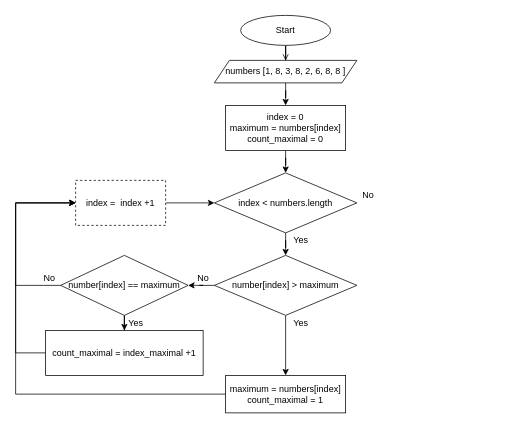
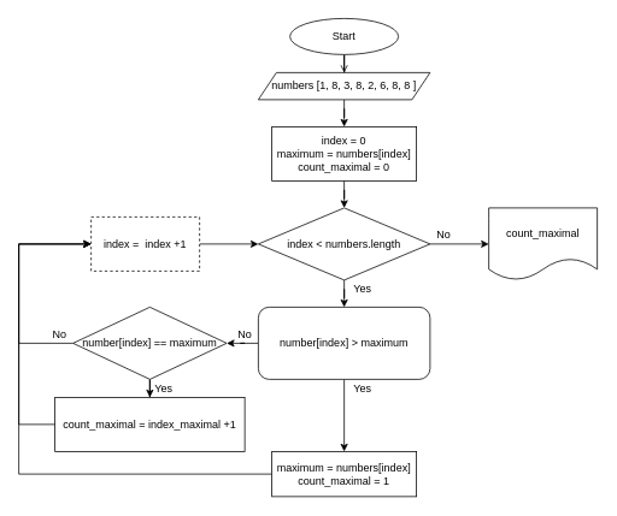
  <mxCell id="0" />
  <mxCell id="1" parent="0" />
  <mxCell id="2" value="" style="edgeStyle=orthogonalEdgeStyle;rounded=0;orthogonalLoop=1;jettySize=auto;html=1;endArrow=open;" edge="1" parent="1" source="3" target="5"><mxGeometry relative="1" as="geometry" /></mxCell>
  <mxCell id="3" value="Start" style="ellipse;whiteSpace=wrap;html=1;" vertex="1" parent="1"><mxGeometry x="320" y="20" width="120" height="40" as="geometry" /></mxCell>
  <mxCell id="4" value="" style="edgeStyle=orthogonalEdgeStyle;rounded=0;orthogonalLoop=1;jettySize=auto;html=1;" edge="1" parent="1" source="5" target="7"><mxGeometry relative="1" as="geometry" /></mxCell>
  <mxCell id="5" value="numbers [1, 8, 3, 8, 2, 6, 8, 8 ]" style="shape=parallelogram;perimeter=parallelogramPerimeter;whiteSpace=wrap;html=1;fixedSize=1;" vertex="1" parent="1"><mxGeometry x="285" y="80" width="190" height="30" as="geometry" /></mxCell>
  <mxCell id="6" value="" style="edgeStyle=orthogonalEdgeStyle;rounded=0;orthogonalLoop=1;jettySize=auto;html=1;" edge="1" parent="1" source="7" target="10"><mxGeometry relative="1" as="geometry" /></mxCell>
  <mxCell id="7" value="index = 0&lt;br&gt;maximum = numbers[index]&lt;br&gt;count_maximal = 0" style="whiteSpace=wrap;html=1;" vertex="1" parent="1"><mxGeometry x="300" y="140" width="160" height="60" as="geometry" /></mxCell>
  <mxCell id="8" value="" style="edgeStyle=orthogonalEdgeStyle;rounded=0;orthogonalLoop=1;jettySize=auto;html=1;" edge="1" parent="1" source="10" target="13"><mxGeometry relative="1" as="geometry" /></mxCell>
+ <mxCell id="9" value="" style="edgeStyle=orthogonalEdgeStyle;rounded=0;orthogonalLoop=1;jettySize=auto;html=1;" edge="1" parent="1" source="10" target="26"><mxGeometry relative="1" as="geometry" /></mxCell>
  <mxCell id="10" value="index &amp;lt; numbers.length" style="rhombus;whiteSpace=wrap;html=1;" vertex="1" parent="1"><mxGeometry x="285" y="230" width="190" height="80" as="geometry" /></mxCell>
  <mxCell id="11" value="" style="edgeStyle=orthogonalEdgeStyle;rounded=0;orthogonalLoop=1;jettySize=auto;html=1;" edge="1" parent="1" source="13" target="16"><mxGeometry relative="1" as="geometry" /></mxCell>
  <mxCell id="12" value="" style="edgeStyle=orthogonalEdgeStyle;rounded=0;orthogonalLoop=1;jettySize=auto;html=1;" edge="1" parent="1" source="13" target="20"><mxGeometry relative="1" as="geometry" /></mxCell>
- <mxCell id="13" value="number[index] &amp;gt; maximum" style="rhombus;whiteSpace=wrap;html=1;" vertex="1" parent="1"><mxGeometry x="285" y="340" width="190" height="80" as="geometry" /></mxCell>
+ <mxCell id="13" value="number[index] &amp;gt; maximum" style="whiteSpace=wrap;html=1;rounded=1;" vertex="1" parent="1"><mxGeometry x="285" y="340" width="190" height="80" as="geometry" /></mxCell>
  <mxCell id="14" value="Yes" style="text;html=1;align=center;verticalAlign=middle;resizable=0;points=[];autosize=1;strokeColor=none;fillColor=none;" vertex="1" parent="1"><mxGeometry x="380" y="310" width="40" height="20" as="geometry" /></mxCell>
  <mxCell id="15" value="" style="edgeStyle=orthogonalEdgeStyle;rounded=0;orthogonalLoop=1;jettySize=auto;html=1;" edge="1" parent="1" source="16" target="25"><mxGeometry relative="1" as="geometry"><Array as="points"><mxPoint x="20" y="525" /><mxPoint x="20" y="270" /></Array></mxGeometry></mxCell>
  <mxCell id="16" value="maximum = numbers[index]&lt;br&gt;count_maximal = 1" style="whiteSpace=wrap;html=1;" vertex="1" parent="1"><mxGeometry x="300" y="500" width="160" height="50" as="geometry" /></mxCell>
  <mxCell id="17" value="Yes" style="text;html=1;align=center;verticalAlign=middle;resizable=0;points=[];autosize=1;strokeColor=none;fillColor=none;" vertex="1" parent="1"><mxGeometry x="380" y="420" width="40" height="20" as="geometry" /></mxCell>
  <mxCell id="18" value="" style="edgeStyle=orthogonalEdgeStyle;rounded=0;orthogonalLoop=1;jettySize=auto;html=1;" edge="1" parent="1" source="20" target="22"><mxGeometry relative="1" as="geometry" /></mxCell>
  <mxCell id="19" value="" style="edgeStyle=orthogonalEdgeStyle;rounded=0;orthogonalLoop=1;jettySize=auto;html=1;entryX=0;entryY=0.5;entryDx=0;entryDy=0;" edge="1" parent="1" source="20" target="25"><mxGeometry relative="1" as="geometry"><mxPoint x="-25" y="380" as="targetPoint" /><Array as="points"><mxPoint x="20" y="380" /><mxPoint x="20" y="270" /></Array></mxGeometry></mxCell>
  <mxCell id="20" value="number[index] == maximum" style="rhombus;whiteSpace=wrap;html=1;" vertex="1" parent="1"><mxGeometry x="80" y="340" width="170" height="80" as="geometry" /></mxCell>
  <mxCell id="21" value="" style="edgeStyle=orthogonalEdgeStyle;rounded=0;orthogonalLoop=1;jettySize=auto;html=1;entryX=0;entryY=0.5;entryDx=0;entryDy=0;" edge="1" parent="1" source="22" target="25"><mxGeometry relative="1" as="geometry"><mxPoint x="-80" y="430" as="targetPoint" /><Array as="points"><mxPoint x="20" y="470" /><mxPoint x="20" y="270" /></Array></mxGeometry></mxCell>
  <mxCell id="22" value="count_maximal = index_maximal +1" style="whiteSpace=wrap;html=1;" vertex="1" parent="1"><mxGeometry x="60" y="440" width="210" height="60" as="geometry" /></mxCell>
  <mxCell id="23" value="No" style="text;html=1;align=center;verticalAlign=middle;resizable=0;points=[];autosize=1;strokeColor=none;fillColor=none;" vertex="1" parent="1"><mxGeometry x="255" y="360" width="30" height="20" as="geometry" /></mxCell>
  <mxCell id="24" value="" style="edgeStyle=orthogonalEdgeStyle;rounded=0;orthogonalLoop=1;jettySize=auto;html=1;" edge="1" parent="1" source="25" target="10"><mxGeometry relative="1" as="geometry" /></mxCell>
  <mxCell id="25" value="index = &amp;nbsp;index +1" style="whiteSpace=wrap;html=1;dashed=1;" vertex="1" parent="1"><mxGeometry x="100" y="240" width="120" height="60" as="geometry" /></mxCell>
+ <mxCell id="26" value="count_maximal" style="shape=document;whiteSpace=wrap;html=1;boundedLbl=1;" vertex="1" parent="1"><mxGeometry x="540" y="230" width="120" height="80" as="geometry" /></mxCell>
  <mxCell id="27" value="No" style="text;html=1;align=center;verticalAlign=middle;resizable=0;points=[];autosize=1;strokeColor=none;fillColor=none;" vertex="1" parent="1"><mxGeometry x="475" y="250" width="30" height="20" as="geometry" /></mxCell>
  <mxCell id="28" value="No" style="text;html=1;align=center;verticalAlign=middle;resizable=0;points=[];autosize=1;strokeColor=none;fillColor=none;" vertex="1" parent="1"><mxGeometry x="50" y="360" width="30" height="20" as="geometry" /></mxCell>
  <mxCell id="29" value="Yes" style="text;html=1;align=center;verticalAlign=middle;resizable=0;points=[];autosize=1;strokeColor=none;fillColor=none;" vertex="1" parent="1"><mxGeometry x="160" y="420" width="40" height="20" as="geometry" /></mxCell>
